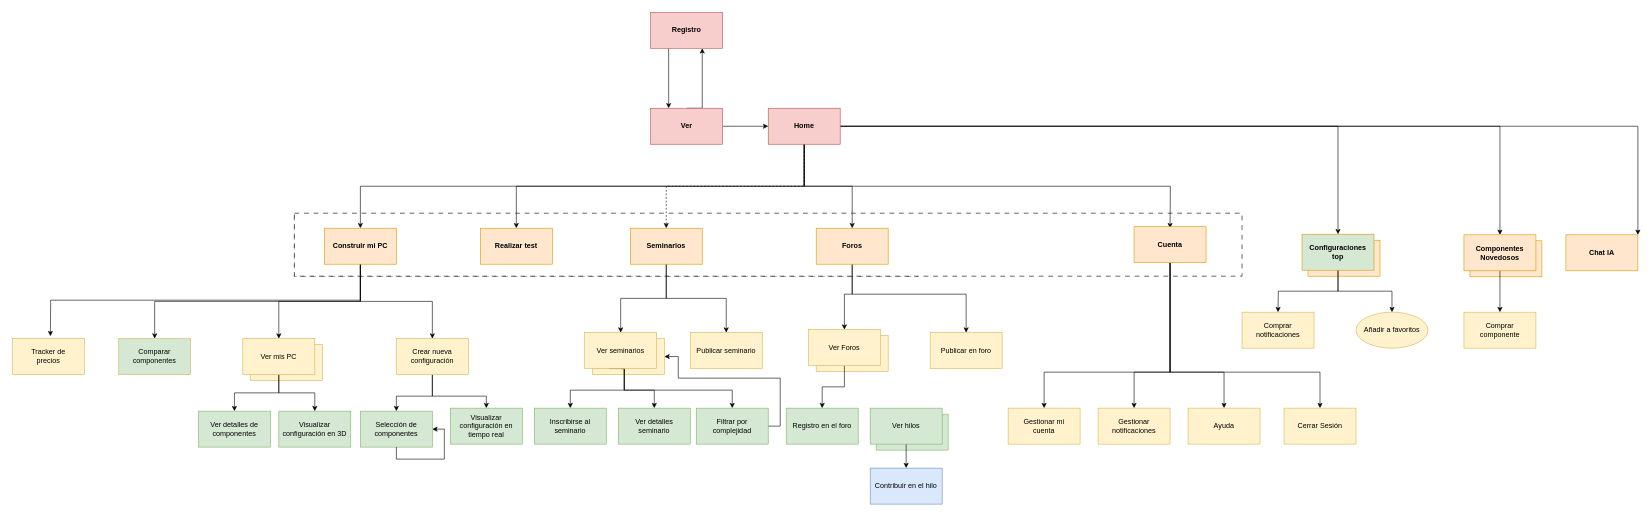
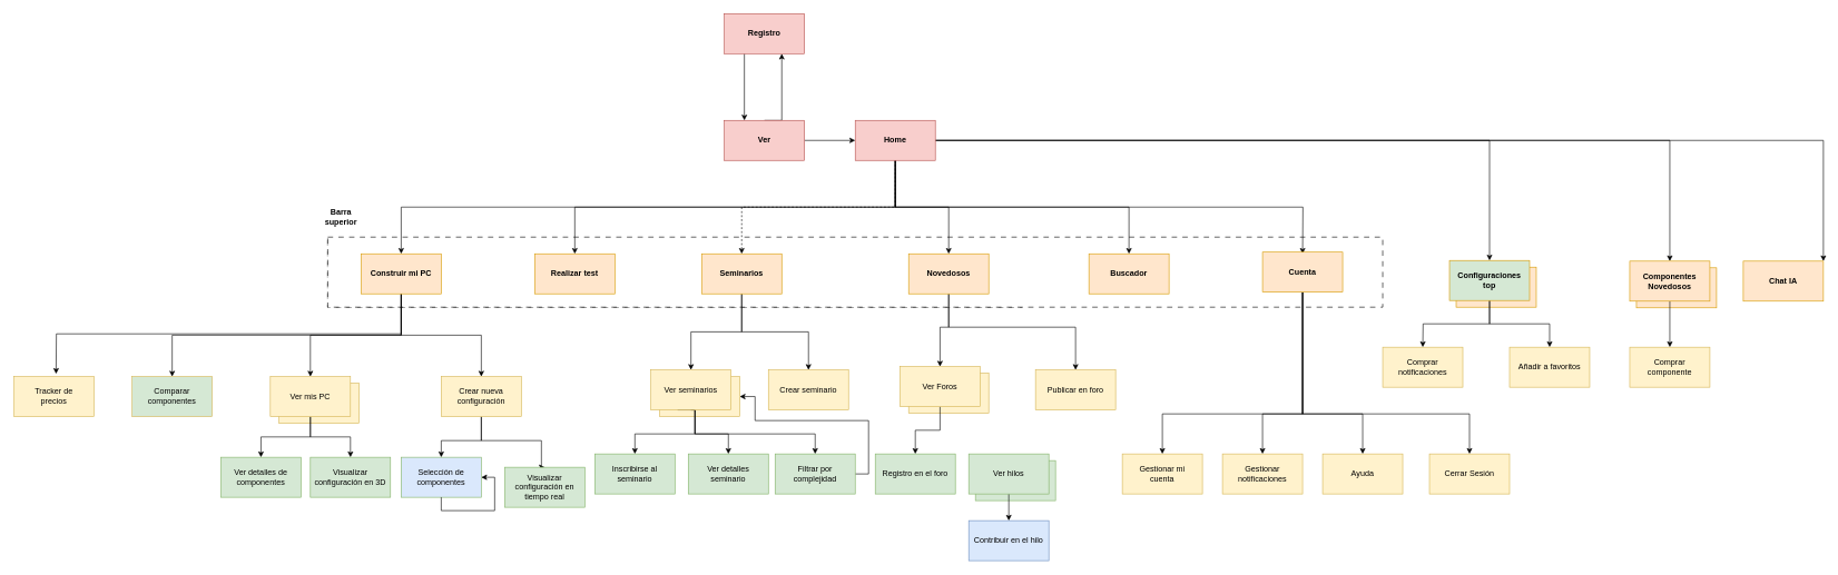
  <mxCell id="0" />
  <mxCell id="1" parent="0" />
  <mxCell id="2" value="&lt;b&gt;&lt;br&gt;&lt;/b&gt;" style="rounded=0;whiteSpace=wrap;html=1;fillColor=#ffe6cc;strokeColor=#d79b00;" vertex="1" parent="1"><mxGeometry x="2180" y="400" width="120" height="60" as="geometry" /></mxCell>
  <mxCell id="3" value="" style="rounded=0;whiteSpace=wrap;html=1;fillColor=#d5e8d4;strokeColor=#82b366;" vertex="1" parent="1"><mxGeometry x="1460" y="690" width="120" height="60" as="geometry" /></mxCell>
  <mxCell id="4" value="" style="rounded=0;whiteSpace=wrap;html=1;fillColor=#fff2cc;strokeColor=#d6b656;" vertex="1" parent="1"><mxGeometry x="417" y="574" width="120" height="60" as="geometry" /></mxCell>
  <mxCell id="5" value="" style="rounded=0;whiteSpace=wrap;html=1;dashed=1;dashPattern=8 8;" vertex="1" parent="1"><mxGeometry x="490" y="360" width="1040" height="100" as="geometry" /></mxCell>
  <mxCell id="6" value="" style="rounded=0;whiteSpace=wrap;html=1;dashed=1;dashPattern=8 8;" vertex="1" parent="1"><mxGeometry x="490" y="355" width="1580" height="105" as="geometry" /></mxCell>
+ <mxCell id="7" style="edgeStyle=orthogonalEdgeStyle;rounded=0;orthogonalLoop=1;jettySize=auto;html=1;exitX=0.5;exitY=1;exitDx=0;exitDy=0;entryX=0.5;entryY=0;entryDx=0;entryDy=0;" edge="1" parent="1" source="16" target="17"><mxGeometry relative="1" as="geometry" /></mxCell>
  <mxCell id="8" style="edgeStyle=orthogonalEdgeStyle;rounded=0;orthogonalLoop=1;jettySize=auto;html=1;exitX=0.5;exitY=1;exitDx=0;exitDy=0;entryX=0.5;entryY=0;entryDx=0;entryDy=0;" edge="1" parent="1" source="16" target="22"><mxGeometry relative="1" as="geometry"><Array as="points"><mxPoint x="1340" y="310" /><mxPoint x="600" y="310" /></Array></mxGeometry></mxCell>
  <mxCell id="9" style="edgeStyle=orthogonalEdgeStyle;rounded=0;orthogonalLoop=1;jettySize=auto;html=1;exitX=0.5;exitY=1;exitDx=0;exitDy=0;dashed=1;" edge="1" parent="1" source="16" target="25"><mxGeometry relative="1" as="geometry" /></mxCell>
  <mxCell id="10" style="edgeStyle=orthogonalEdgeStyle;rounded=0;orthogonalLoop=1;jettySize=auto;html=1;exitX=0.5;exitY=1;exitDx=0;exitDy=0;" edge="1" parent="1" source="16" target="28"><mxGeometry relative="1" as="geometry" /></mxCell>
  <mxCell id="11" style="edgeStyle=orthogonalEdgeStyle;rounded=0;orthogonalLoop=1;jettySize=auto;html=1;exitX=0.5;exitY=1;exitDx=0;exitDy=0;" edge="1" parent="1" source="16"><mxGeometry relative="1" as="geometry"><mxPoint x="1950" y="380" as="targetPoint" /></mxGeometry></mxCell>
  <mxCell id="12" style="edgeStyle=orthogonalEdgeStyle;rounded=0;orthogonalLoop=1;jettySize=auto;html=1;exitX=0.5;exitY=1;exitDx=0;exitDy=0;entryX=0.5;entryY=0;entryDx=0;entryDy=0;" edge="1" parent="1" source="16" target="32"><mxGeometry relative="1" as="geometry" /></mxCell>
  <mxCell id="13" style="edgeStyle=orthogonalEdgeStyle;rounded=0;orthogonalLoop=1;jettySize=auto;html=1;exitX=1;exitY=0.5;exitDx=0;exitDy=0;" edge="1" parent="1" source="16" target="66"><mxGeometry relative="1" as="geometry" /></mxCell>
  <mxCell id="14" style="edgeStyle=orthogonalEdgeStyle;rounded=0;orthogonalLoop=1;jettySize=auto;html=1;exitX=1;exitY=0.5;exitDx=0;exitDy=0;" edge="1" parent="1" source="16" target="69"><mxGeometry relative="1" as="geometry" /></mxCell>
  <mxCell id="15" style="edgeStyle=orthogonalEdgeStyle;rounded=0;orthogonalLoop=1;jettySize=auto;html=1;exitX=1;exitY=0.5;exitDx=0;exitDy=0;" edge="1" parent="1" source="16" target="76"><mxGeometry relative="1" as="geometry"><mxPoint x="2881.2" y="380" as="targetPoint" /><Array as="points"><mxPoint x="2730" y="210" /></Array></mxGeometry></mxCell>
  <mxCell id="16" value="&lt;b&gt;Home&lt;/b&gt;" style="rounded=0;whiteSpace=wrap;html=1;fillColor=#f8cecc;strokeColor=#b85450;" vertex="1" parent="1"><mxGeometry x="1280" y="180" width="120" height="60" as="geometry" /></mxCell>
+ <mxCell id="17" value="&lt;b&gt;Buscador&lt;/b&gt;" style="rounded=0;whiteSpace=wrap;html=1;fillColor=#ffe6cc;strokeColor=#d79b00;" vertex="1" parent="1"><mxGeometry x="1630" y="380" width="120" height="60" as="geometry" /></mxCell>
  <mxCell id="18" style="edgeStyle=orthogonalEdgeStyle;rounded=0;orthogonalLoop=1;jettySize=auto;html=1;exitX=0.5;exitY=1;exitDx=0;exitDy=0;entryX=0.5;entryY=0;entryDx=0;entryDy=0;" edge="1" parent="1" source="22" target="36"><mxGeometry relative="1" as="geometry" /></mxCell>
  <mxCell id="19" style="edgeStyle=orthogonalEdgeStyle;rounded=0;orthogonalLoop=1;jettySize=auto;html=1;exitX=0.5;exitY=1;exitDx=0;exitDy=0;entryX=0.5;entryY=0;entryDx=0;entryDy=0;" edge="1" parent="1" source="22" target="39"><mxGeometry relative="1" as="geometry" /></mxCell>
  <mxCell id="20" style="edgeStyle=orthogonalEdgeStyle;rounded=0;orthogonalLoop=1;jettySize=auto;html=1;exitX=0.5;exitY=1;exitDx=0;exitDy=0;" edge="1" parent="1" source="22" target="62"><mxGeometry relative="1" as="geometry" /></mxCell>
  <mxCell id="21" style="edgeStyle=orthogonalEdgeStyle;rounded=0;orthogonalLoop=1;jettySize=auto;html=1;exitX=0.5;exitY=1;exitDx=0;exitDy=0;" edge="1" parent="1" source="22"><mxGeometry relative="1" as="geometry"><mxPoint x="83.143" y="560" as="targetPoint" /></mxGeometry></mxCell>
  <mxCell id="22" value="&lt;b&gt;Construir mi PC&lt;/b&gt;" style="rounded=0;whiteSpace=wrap;html=1;fillColor=#ffe6cc;strokeColor=#d79b00;" vertex="1" parent="1"><mxGeometry x="540" y="380" width="120" height="60" as="geometry" /></mxCell>
  <mxCell id="23" style="edgeStyle=orthogonalEdgeStyle;rounded=0;orthogonalLoop=1;jettySize=auto;html=1;exitX=0.5;exitY=1;exitDx=0;exitDy=0;entryX=0.5;entryY=0;entryDx=0;entryDy=0;" edge="1" parent="1" source="25" target="48"><mxGeometry relative="1" as="geometry" /></mxCell>
  <mxCell id="24" style="edgeStyle=orthogonalEdgeStyle;rounded=0;orthogonalLoop=1;jettySize=auto;html=1;exitX=0.5;exitY=1;exitDx=0;exitDy=0;" edge="1" parent="1" source="25" target="49"><mxGeometry relative="1" as="geometry" /></mxCell>
  <mxCell id="25" value="&lt;b&gt;Seminarios&lt;/b&gt;" style="rounded=0;whiteSpace=wrap;html=1;fillColor=#ffe6cc;strokeColor=#d79b00;" vertex="1" parent="1"><mxGeometry x="1050" y="380" width="120" height="60" as="geometry" /></mxCell>
  <mxCell id="26" style="edgeStyle=orthogonalEdgeStyle;rounded=0;orthogonalLoop=1;jettySize=auto;html=1;exitX=0.5;exitY=1;exitDx=0;exitDy=0;" edge="1" parent="1" source="28" target="54"><mxGeometry relative="1" as="geometry"><Array as="points"><mxPoint x="1420" y="490" /><mxPoint x="1407" y="490" /></Array></mxGeometry></mxCell>
  <mxCell id="27" style="edgeStyle=orthogonalEdgeStyle;rounded=0;orthogonalLoop=1;jettySize=auto;html=1;exitX=0.5;exitY=1;exitDx=0;exitDy=0;entryX=0.5;entryY=0;entryDx=0;entryDy=0;" edge="1" parent="1" source="28" target="55"><mxGeometry relative="1" as="geometry"><Array as="points"><mxPoint x="1420" y="490" /><mxPoint x="1610" y="490" /></Array></mxGeometry></mxCell>
- <mxCell id="28" value="&lt;b&gt;Foros&lt;/b&gt;" style="rounded=0;whiteSpace=wrap;html=1;fillColor=#ffe6cc;strokeColor=#d79b00;" vertex="1" parent="1"><mxGeometry x="1360" y="380" width="120" height="60" as="geometry" /></mxCell>
+ <mxCell id="28" value="&lt;b&gt;Novedosos&lt;/b&gt;" style="rounded=0;whiteSpace=wrap;html=1;fillColor=#ffe6cc;strokeColor=#d79b00;" vertex="1" parent="1"><mxGeometry x="1360" y="380" width="120" height="60" as="geometry" /></mxCell>
  <mxCell id="29" style="edgeStyle=orthogonalEdgeStyle;rounded=0;orthogonalLoop=1;jettySize=auto;html=1;exitX=1;exitY=0.5;exitDx=0;exitDy=0;entryX=0;entryY=0.5;entryDx=0;entryDy=0;" edge="1" parent="1" source="31" target="16"><mxGeometry relative="1" as="geometry" /></mxCell>
  <mxCell id="30" style="edgeStyle=orthogonalEdgeStyle;rounded=0;orthogonalLoop=1;jettySize=auto;html=1;exitX=0.5;exitY=0;exitDx=0;exitDy=0;" edge="1" parent="1" source="31" target="60"><mxGeometry relative="1" as="geometry"><Array as="points"><mxPoint x="1170" y="180" /></Array></mxGeometry></mxCell>
  <mxCell id="31" value="&lt;b&gt;Ver&lt;/b&gt;" style="rounded=0;whiteSpace=wrap;html=1;fillColor=#f8cecc;strokeColor=#b85450;" vertex="1" parent="1"><mxGeometry x="1084" y="180" width="120" height="60" as="geometry" /></mxCell>
  <mxCell id="32" value="&lt;b&gt;Realizar test&lt;/b&gt;" style="rounded=0;whiteSpace=wrap;html=1;fillColor=#ffe6cc;strokeColor=#d79b00;" vertex="1" parent="1"><mxGeometry x="800" y="380" width="120" height="60" as="geometry" /></mxCell>
+ <mxCell id="33" value="&lt;b&gt;Barra superior&lt;/b&gt;" style="text;html=1;strokeColor=none;fillColor=none;align=center;verticalAlign=middle;whiteSpace=wrap;rounded=0;" vertex="1" parent="1"><mxGeometry x="480" y="310" width="60" height="30" as="geometry" /></mxCell>
  <mxCell id="34" style="edgeStyle=orthogonalEdgeStyle;rounded=0;orthogonalLoop=1;jettySize=auto;html=1;exitX=0.5;exitY=1;exitDx=0;exitDy=0;" edge="1" parent="1" source="36" target="40"><mxGeometry relative="1" as="geometry" /></mxCell>
  <mxCell id="35" style="edgeStyle=orthogonalEdgeStyle;rounded=0;orthogonalLoop=1;jettySize=auto;html=1;exitX=0.5;exitY=1;exitDx=0;exitDy=0;" edge="1" parent="1" source="36" target="41"><mxGeometry relative="1" as="geometry" /></mxCell>
  <mxCell id="36" value="Ver mis PC" style="rounded=0;whiteSpace=wrap;html=1;fillColor=#fff2cc;strokeColor=#d6b656;" vertex="1" parent="1"><mxGeometry x="404" y="564" width="120" height="60" as="geometry" /></mxCell>
  <mxCell id="37" style="edgeStyle=orthogonalEdgeStyle;rounded=0;orthogonalLoop=1;jettySize=auto;html=1;exitX=0.5;exitY=1;exitDx=0;exitDy=0;" edge="1" parent="1" source="39" target="42"><mxGeometry relative="1" as="geometry"><mxPoint x="680" y="694" as="targetPoint" /><Array as="points"><mxPoint x="720" y="660" /><mxPoint x="660" y="660" /></Array></mxGeometry></mxCell>
  <mxCell id="38" style="edgeStyle=orthogonalEdgeStyle;rounded=0;orthogonalLoop=1;jettySize=auto;html=1;exitX=0.5;exitY=1;exitDx=0;exitDy=0;entryX=0.5;entryY=0;entryDx=0;entryDy=0;" edge="1" parent="1" source="39" target="43"><mxGeometry relative="1" as="geometry"><Array as="points"><mxPoint x="720" y="660" /><mxPoint x="810" y="660" /></Array></mxGeometry></mxCell>
  <mxCell id="39" value="Crear nueva configuración" style="rounded=0;whiteSpace=wrap;html=1;fillColor=#fff2cc;strokeColor=#d6b656;" vertex="1" parent="1"><mxGeometry x="660" y="564" width="120" height="60" as="geometry" /></mxCell>
  <mxCell id="40" value="Ver detalles de componentes" style="rounded=0;whiteSpace=wrap;html=1;fillColor=#d5e8d4;strokeColor=#82b366;" vertex="1" parent="1"><mxGeometry x="330" y="685" width="120" height="60" as="geometry" /></mxCell>
  <mxCell id="41" value="Visualizar configuración en 3D" style="rounded=0;whiteSpace=wrap;html=1;fillColor=#d5e8d4;strokeColor=#82b366;" vertex="1" parent="1"><mxGeometry x="464" y="685" width="120" height="60" as="geometry" /></mxCell>
- <mxCell id="42" value="Selección de componentes" style="rounded=0;whiteSpace=wrap;html=1;fillColor=#d5e8d4;strokeColor=#82b366;" vertex="1" parent="1"><mxGeometry x="600" y="685" width="120" height="60" as="geometry" /></mxCell>
- <mxCell id="43" value="Visualizar configuración en tiempo real" style="rounded=0;whiteSpace=wrap;html=1;fillColor=#d5e8d4;strokeColor=#82b366;" vertex="1" parent="1"><mxGeometry x="750" y="680" width="120" height="60" as="geometry" /></mxCell>
+ <mxCell id="42" value="Selección de componentes" style="rounded=0;whiteSpace=wrap;html=1;fillColor=#dae8fc;strokeColor=#82b366;" vertex="1" parent="1"><mxGeometry x="600" y="685" width="120" height="60" as="geometry" /></mxCell>
+ <mxCell id="43" value="Visualizar configuración en tiempo real" style="rounded=0;whiteSpace=wrap;html=1;fillColor=#d5e8d4;strokeColor=#82b366;" vertex="1" parent="1"><mxGeometry x="755" y="700" width="120" height="60" as="geometry" /></mxCell>
  <mxCell id="44" value="" style="rounded=0;whiteSpace=wrap;html=1;fillColor=#fff2cc;strokeColor=#d6b656;" vertex="1" parent="1"><mxGeometry x="987" y="564" width="120" height="60" as="geometry" /></mxCell>
  <mxCell id="45" style="edgeStyle=orthogonalEdgeStyle;rounded=0;orthogonalLoop=1;jettySize=auto;html=1;" edge="1" parent="1" target="50"><mxGeometry relative="1" as="geometry"><mxPoint x="1014" y="614" as="sourcePoint" /><Array as="points"><mxPoint x="1040" y="614" /><mxPoint x="1040" y="650" /><mxPoint x="1090" y="650" /></Array></mxGeometry></mxCell>
  <mxCell id="46" style="edgeStyle=orthogonalEdgeStyle;rounded=0;orthogonalLoop=1;jettySize=auto;html=1;exitX=0.5;exitY=1;exitDx=0;exitDy=0;" edge="1" parent="1" source="48" target="51"><mxGeometry relative="1" as="geometry"><mxPoint x="1014" y="614" as="sourcePoint" /><Array as="points"><mxPoint x="1040" y="614" /><mxPoint x="1040" y="650" /><mxPoint x="950" y="650" /></Array></mxGeometry></mxCell>
  <mxCell id="47" style="edgeStyle=orthogonalEdgeStyle;rounded=0;orthogonalLoop=1;jettySize=auto;html=1;exitX=0.5;exitY=1;exitDx=0;exitDy=0;" edge="1" parent="1" source="48" target="74"><mxGeometry relative="1" as="geometry"><Array as="points"><mxPoint x="1040" y="614" /><mxPoint x="1040" y="650" /><mxPoint x="1220" y="650" /></Array></mxGeometry></mxCell>
  <mxCell id="48" value="Ver seminarios" style="rounded=0;whiteSpace=wrap;html=1;fillColor=#fff2cc;strokeColor=#d6b656;" vertex="1" parent="1"><mxGeometry x="974" y="554" width="120" height="60" as="geometry" /></mxCell>
- <mxCell id="49" value="Publicar seminario" style="rounded=0;whiteSpace=wrap;html=1;fillColor=#fff2cc;strokeColor=#d6b656;" vertex="1" parent="1"><mxGeometry x="1150" y="554" width="120" height="60" as="geometry" /></mxCell>
+ <mxCell id="49" value="Crear seminario" style="rounded=0;whiteSpace=wrap;html=1;fillColor=#fff2cc;strokeColor=#d6b656;" vertex="1" parent="1"><mxGeometry x="1150" y="554" width="120" height="60" as="geometry" /></mxCell>
  <mxCell id="50" value="Ver detalles seminario" style="rounded=0;whiteSpace=wrap;html=1;fillColor=#d5e8d4;strokeColor=#82b366;" vertex="1" parent="1"><mxGeometry x="1030" y="680" width="120" height="60" as="geometry" /></mxCell>
  <mxCell id="51" value="Inscribirse al seminario" style="rounded=0;whiteSpace=wrap;html=1;fillColor=#d5e8d4;strokeColor=#82b366;" vertex="1" parent="1"><mxGeometry x="890" y="680" width="120" height="60" as="geometry" /></mxCell>
  <mxCell id="52" value="" style="rounded=0;whiteSpace=wrap;html=1;fillColor=#fff2cc;strokeColor=#d6b656;" vertex="1" parent="1"><mxGeometry x="1360" y="559" width="120" height="60" as="geometry" /></mxCell>
  <mxCell id="53" style="edgeStyle=orthogonalEdgeStyle;rounded=0;orthogonalLoop=1;jettySize=auto;html=1;exitX=0.5;exitY=1;exitDx=0;exitDy=0;entryX=0.5;entryY=0;entryDx=0;entryDy=0;" edge="1" parent="1" source="54" target="58"><mxGeometry relative="1" as="geometry" /></mxCell>
  <mxCell id="54" value="Ver Foros" style="rounded=0;whiteSpace=wrap;html=1;fillColor=#fff2cc;strokeColor=#d6b656;" vertex="1" parent="1"><mxGeometry x="1347" y="549" width="120" height="60" as="geometry" /></mxCell>
  <mxCell id="55" value="Publicar en foro" style="rounded=0;whiteSpace=wrap;html=1;fillColor=#fff2cc;strokeColor=#d6b656;" vertex="1" parent="1"><mxGeometry x="1550" y="554" width="120" height="60" as="geometry" /></mxCell>
  <mxCell id="56" style="edgeStyle=orthogonalEdgeStyle;rounded=0;orthogonalLoop=1;jettySize=auto;html=1;exitX=0.5;exitY=1;exitDx=0;exitDy=0;" edge="1" parent="1" source="57" target="61"><mxGeometry relative="1" as="geometry" /></mxCell>
  <mxCell id="57" value="Ver hilos" style="rounded=0;whiteSpace=wrap;html=1;fillColor=#d5e8d4;strokeColor=#82b366;" vertex="1" parent="1"><mxGeometry x="1450" y="680" width="120" height="60" as="geometry" /></mxCell>
  <mxCell id="58" value="Registro en el foro" style="rounded=0;whiteSpace=wrap;html=1;fillColor=#d5e8d4;strokeColor=#82b366;" vertex="1" parent="1"><mxGeometry x="1310" y="680" width="120" height="60" as="geometry" /></mxCell>
  <mxCell id="59" style="edgeStyle=orthogonalEdgeStyle;rounded=0;orthogonalLoop=1;jettySize=auto;html=1;exitX=0.25;exitY=1;exitDx=0;exitDy=0;entryX=0.25;entryY=0;entryDx=0;entryDy=0;" edge="1" parent="1" source="60" target="31"><mxGeometry relative="1" as="geometry" /></mxCell>
  <mxCell id="60" value="&lt;b&gt;Registro&lt;/b&gt;" style="rounded=0;whiteSpace=wrap;html=1;fillColor=#f8cecc;strokeColor=#b85450;" vertex="1" parent="1"><mxGeometry x="1084" y="20" width="120" height="60" as="geometry" /></mxCell>
  <mxCell id="61" value="Contribuir en el hilo" style="rounded=0;whiteSpace=wrap;html=1;fillColor=#dae8fc;strokeColor=#6c8ebf;" vertex="1" parent="1"><mxGeometry x="1450" y="780" width="120" height="60" as="geometry" /></mxCell>
  <mxCell id="62" value="Comparar&lt;br&gt;componentes" style="rounded=0;whiteSpace=wrap;html=1;fillColor=#d5e8d4;strokeColor=#d6b656;" vertex="1" parent="1"><mxGeometry x="197" y="564" width="120" height="60" as="geometry" /></mxCell>
  <mxCell id="63" value="Tracker de &lt;br&gt;precios" style="rounded=0;whiteSpace=wrap;html=1;fillColor=#fff2cc;strokeColor=#d6b656;" vertex="1" parent="1"><mxGeometry x="20" y="564" width="120" height="60" as="geometry" /></mxCell>
  <mxCell id="64" style="edgeStyle=orthogonalEdgeStyle;rounded=0;orthogonalLoop=1;jettySize=auto;html=1;exitX=0.5;exitY=1;exitDx=0;exitDy=0;" edge="1" parent="1" source="66"><mxGeometry relative="1" as="geometry"><mxPoint x="2130" y="520" as="targetPoint" /></mxGeometry></mxCell>
  <mxCell id="65" style="edgeStyle=orthogonalEdgeStyle;rounded=0;orthogonalLoop=1;jettySize=auto;html=1;exitX=0.5;exitY=1;exitDx=0;exitDy=0;entryX=0.5;entryY=0;entryDx=0;entryDy=0;" edge="1" parent="1" source="66" target="71"><mxGeometry relative="1" as="geometry" /></mxCell>
  <mxCell id="66" value="&lt;b&gt;Configuraciones&lt;br&gt;top&lt;br&gt;&lt;/b&gt;" style="rounded=0;whiteSpace=wrap;html=1;fillColor=#d5e8d4;strokeColor=#d79b00;" vertex="1" parent="1"><mxGeometry x="2170" y="390" width="120" height="60" as="geometry" /></mxCell>
  <mxCell id="67" value="&lt;b&gt;&lt;br&gt;&lt;/b&gt;" style="rounded=0;whiteSpace=wrap;html=1;fillColor=#ffe6cc;strokeColor=#d79b00;" vertex="1" parent="1"><mxGeometry x="2450" y="401" width="120" height="60" as="geometry" /></mxCell>
  <mxCell id="68" style="edgeStyle=orthogonalEdgeStyle;rounded=0;orthogonalLoop=1;jettySize=auto;html=1;exitX=0.5;exitY=1;exitDx=0;exitDy=0;entryX=0.5;entryY=0;entryDx=0;entryDy=0;" edge="1" parent="1" source="69" target="72"><mxGeometry relative="1" as="geometry" /></mxCell>
  <mxCell id="69" value="&lt;b&gt;Componentes&lt;br&gt;Novedosos&lt;br&gt;&lt;/b&gt;" style="rounded=0;whiteSpace=wrap;html=1;fillColor=#ffe6cc;strokeColor=#d79b00;" vertex="1" parent="1"><mxGeometry x="2440" y="391" width="120" height="60" as="geometry" /></mxCell>
  <mxCell id="70" value="Comprar&lt;br&gt;notificaciones" style="rounded=0;whiteSpace=wrap;html=1;fillColor=#fff2cc;strokeColor=#d6b656;" vertex="1" parent="1"><mxGeometry x="2070" y="520" width="120" height="60" as="geometry" /></mxCell>
- <mxCell id="71" value="Añadir a favoritos" style="ellipse;whiteSpace=wrap;html=1;fillColor=#fff2cc;strokeColor=#d6b656;" vertex="1" parent="1"><mxGeometry x="2260" y="520" width="120" height="60" as="geometry" /></mxCell>
+ <mxCell id="71" value="Añadir a favoritos" style="rounded=0;whiteSpace=wrap;html=1;fillColor=#fff2cc;strokeColor=#d6b656;" vertex="1" parent="1"><mxGeometry x="2260" y="520" width="120" height="60" as="geometry" /></mxCell>
  <mxCell id="72" value="Comprar&lt;br&gt;componente" style="rounded=0;whiteSpace=wrap;html=1;fillColor=#fff2cc;strokeColor=#d6b656;" vertex="1" parent="1"><mxGeometry x="2440" y="520" width="120" height="60" as="geometry" /></mxCell>
  <mxCell id="73" style="edgeStyle=orthogonalEdgeStyle;rounded=0;orthogonalLoop=1;jettySize=auto;html=1;exitX=1;exitY=0.5;exitDx=0;exitDy=0;entryX=1;entryY=0.5;entryDx=0;entryDy=0;" edge="1" parent="1" source="74" target="44"><mxGeometry relative="1" as="geometry"><Array as="points"><mxPoint x="1300" y="710" /><mxPoint x="1300" y="630" /><mxPoint x="1130" y="630" /><mxPoint x="1130" y="594" /></Array></mxGeometry></mxCell>
  <mxCell id="74" value="Filtrar por complejidad" style="rounded=0;whiteSpace=wrap;html=1;fillColor=#d5e8d4;strokeColor=#82b366;" vertex="1" parent="1"><mxGeometry x="1160" y="680" width="120" height="60" as="geometry" /></mxCell>
  <mxCell id="75" style="edgeStyle=orthogonalEdgeStyle;rounded=0;orthogonalLoop=1;jettySize=auto;html=1;exitX=0.5;exitY=1;exitDx=0;exitDy=0;entryX=1;entryY=0.5;entryDx=0;entryDy=0;" edge="1" parent="1" source="42" target="42"><mxGeometry relative="1" as="geometry" /></mxCell>
  <mxCell id="76" value="&lt;b&gt;Chat IA&lt;br&gt;&lt;/b&gt;" style="rounded=0;whiteSpace=wrap;html=1;fillColor=#ffe6cc;strokeColor=#d79b00;" vertex="1" parent="1"><mxGeometry x="2610" y="391" width="120" height="60" as="geometry" /></mxCell>
  <mxCell id="77" style="edgeStyle=orthogonalEdgeStyle;rounded=0;orthogonalLoop=1;jettySize=auto;html=1;exitX=0.5;exitY=1;exitDx=0;exitDy=0;" edge="1" parent="1" source="81" target="82"><mxGeometry relative="1" as="geometry"><mxPoint x="1690" y="666" as="targetPoint" /><mxPoint x="1890" y="606" as="sourcePoint" /><Array as="points"><mxPoint x="1950" y="620" /><mxPoint x="1740" y="620" /></Array></mxGeometry></mxCell>
  <mxCell id="78" style="edgeStyle=orthogonalEdgeStyle;rounded=0;orthogonalLoop=1;jettySize=auto;html=1;exitX=0.5;exitY=1;exitDx=0;exitDy=0;" edge="1" parent="1" source="81" target="83"><mxGeometry relative="1" as="geometry"><mxPoint x="1890" y="606" as="sourcePoint" /><Array as="points"><mxPoint x="1950" y="620" /><mxPoint x="1890" y="620" /></Array></mxGeometry></mxCell>
  <mxCell id="79" style="edgeStyle=orthogonalEdgeStyle;rounded=0;orthogonalLoop=1;jettySize=auto;html=1;exitX=0.5;exitY=1;exitDx=0;exitDy=0;entryX=0.5;entryY=0;entryDx=0;entryDy=0;" edge="1" parent="1" source="81" target="84"><mxGeometry relative="1" as="geometry"><mxPoint x="1890" y="606" as="sourcePoint" /><Array as="points"><mxPoint x="1950" y="620" /><mxPoint x="2040" y="620" /></Array></mxGeometry></mxCell>
  <mxCell id="80" style="edgeStyle=orthogonalEdgeStyle;rounded=0;orthogonalLoop=1;jettySize=auto;html=1;exitX=0.5;exitY=1;exitDx=0;exitDy=0;entryX=0.5;entryY=0;entryDx=0;entryDy=0;" edge="1" parent="1" source="81" target="85"><mxGeometry relative="1" as="geometry"><mxPoint x="1890" y="606" as="sourcePoint" /><Array as="points"><mxPoint x="1950" y="620" /><mxPoint x="2200" y="620" /></Array></mxGeometry></mxCell>
  <mxCell id="81" value="&lt;b&gt;Cuenta&lt;br&gt;&lt;/b&gt;" style="rounded=0;whiteSpace=wrap;html=1;fillColor=#ffe6cc;strokeColor=#d79b00;" vertex="1" parent="1"><mxGeometry x="1890" y="377.5" width="120" height="60" as="geometry" /></mxCell>
  <mxCell id="82" value="Gestionar mi&lt;br&gt;cuenta" style="rounded=0;whiteSpace=wrap;html=1;fillColor=#fff2cc;strokeColor=#d6b656;" vertex="1" parent="1"><mxGeometry x="1680" y="680" width="120" height="60" as="geometry" /></mxCell>
  <mxCell id="83" value="Gestionar notificaciones" style="rounded=0;whiteSpace=wrap;html=1;fillColor=#fff2cc;strokeColor=#d6b656;" vertex="1" parent="1"><mxGeometry x="1830" y="680" width="120" height="60" as="geometry" /></mxCell>
  <mxCell id="84" value="Ayuda" style="rounded=0;whiteSpace=wrap;html=1;fillColor=#fff2cc;strokeColor=#d6b656;" vertex="1" parent="1"><mxGeometry x="1980" y="680" width="120" height="60" as="geometry" /></mxCell>
  <mxCell id="85" value="Cerrar Sesión" style="rounded=0;whiteSpace=wrap;html=1;fillColor=#fff2cc;strokeColor=#d6b656;" vertex="1" parent="1"><mxGeometry x="2140" y="680" width="120" height="60" as="geometry" /></mxCell>
